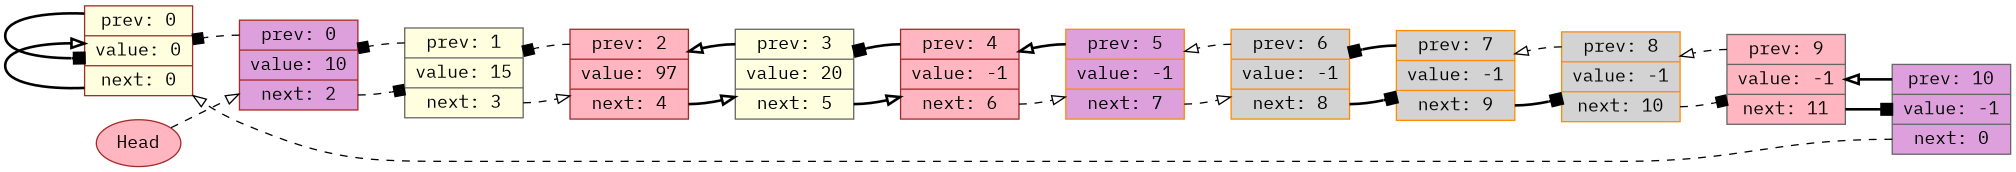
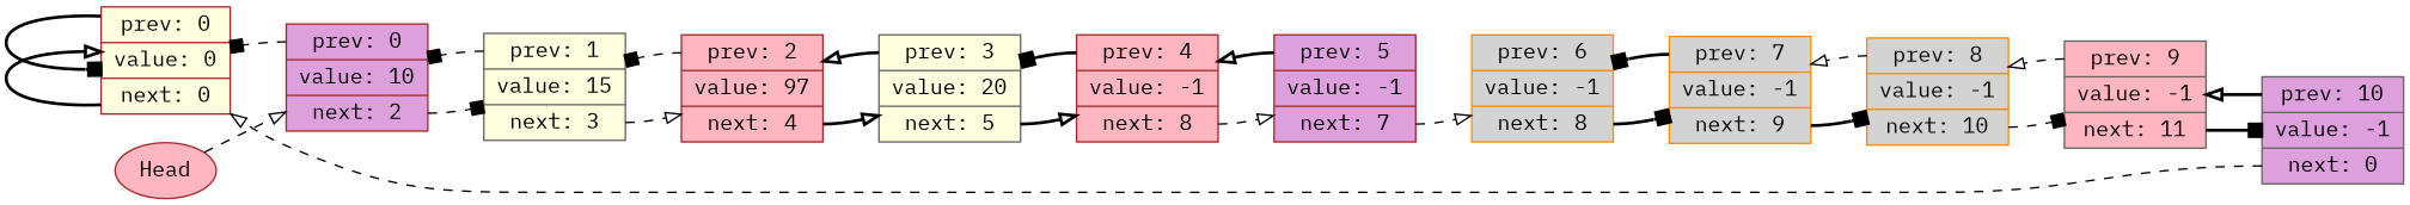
  digraph {
    compound=true
    fontname="IBM Plex Mono"
    newrank=true
    rankdir=LR
    node [color=brown fillcolor=lightpink fontname="IBM Plex Mono" shape=record style=filled]
    edge [arrowhead=onormal fontname="IBM Plex Mono" style=dashed]
    n1 [fillcolor=lightyellow label="<p>prev: 0 | value: 0 | <n>next: 0"]
    n2 [fillcolor=plum label="<p>prev: 0 | value: 10 | <n>next: 2"]
    n3 [color=gray40 fillcolor=lightyellow label="<p>prev: 1 | value: 15 | <n>next: 3"]
    n4 [label="<p>prev: 2 | value: 97 | <n>next: 4"]
    n5 [color=gray40 fillcolor=lightyellow label="<p>prev: 3 | value: 20 | <n>next: 5"]
-   n6 [label="<p>prev: 4 | value: -1 | <n>next: 6"]
-   n7 [color=darkorange fillcolor=plum label="<p>prev: 5 | value: -1 | <n>next: 7"]
+   n6 [label="<p>prev: 4 | value: -1 | <n>next: 8"]
+   n7 [fillcolor=plum label="<p>prev: 5 | value: -1 | <n>next: 7"]
    n8 [color=darkorange fillcolor=lightgrey label="<p>prev: 6 | value: -1 | <n>next: 8"]
    n9 [color=darkorange fillcolor=lightgrey label="<p>prev: 7 | value: -1 | <n>next: 9"]
    n10 [color=darkorange fillcolor=lightgrey label="<p>prev: 8 | value: -1 | <n>next: 10"]
    n11 [color=gray40 label="<p>prev: 9 | value: -1 | <n>next: 11"]
    n12 [color=gray40 fillcolor=plum label="<p>prev: 10 | value: -1 | <n>next: 0"]
    Head [shape=""]
    subgraph sub_1 {
      fontsize=20
      label=0
      n1
    }
    subgraph sub_2 {
      fontsize=20
      label=1
      n2
    }
    subgraph sub_3 {
      fontsize=20
      label=2
      n3
    }
    subgraph sub_4 {
      fontsize=20
      label=3
      n4
    }
    subgraph sub_5 {
      fontsize=20
      label=4
      n5
    }
    subgraph sub_6 {
      fontsize=20
      label=5
      n6
    }
    subgraph sub_7 {
      fontsize=20
      label=6
      n7
    }
    subgraph sub_8 {
      fontsize=20
      label=7
      n8
    }
    subgraph sub_9 {
      fontsize=20
      label=8
      n9
    }
    subgraph sub_10 {
      fontsize=20
      label=9
      n10
    }
    subgraph sub_11 {
      fontsize=20
      label=10
      n11
    }
    subgraph sub_12 {
      fontsize=20
      label=11
      n12
    }
    n1 -> n1 [arrowhead=box style=bold tailport=p]
    n1 -> n1 [style=bold tailport=n]
    n1 -> n2 [minlen=1.5 style=invis weight=1 arrowhead=""]
    n2 -> n1 [arrowhead=box tailport=p]
    n2 -> n3 [minlen=1.5 style=invis weight=1 arrowhead=""]
    n2 -> n3 [arrowhead=box tailport=n]
    n3 -> n2 [arrowhead=box tailport=p]
    n3 -> n4 [minlen=1.5 style=invis weight=1 arrowhead=""]
    n3 -> n4 [tailport=n]
    n4 -> n3 [arrowhead=box tailport=p]
    n4 -> n5 [minlen=1.5 style=invis weight=1 arrowhead=""]
    n4 -> n5 [style=bold tailport=n]
    n5 -> n4 [style=bold tailport=p]
    n5 -> n6 [minlen=1.5 style=invis weight=1 arrowhead=""]
    n5 -> n6 [style=bold tailport=n]
    n6 -> n5 [arrowhead=box style=bold tailport=p]
    n6 -> n7 [minlen=1.5 style=invis weight=1 arrowhead=""]
    n6 -> n7 [tailport=n]
    n7 -> n6 [style=bold tailport=p]
    n7 -> n8 [minlen=1.5 style=invis weight=1 arrowhead=""]
    n7 -> n8 [tailport=n]
-   n8 -> n7 [tailport=p]
    n8 -> n9 [minlen=1.5 style=invis weight=1 arrowhead=""]
    n8 -> n9 [arrowhead=box style=bold tailport=n]
    n9 -> n8 [arrowhead=box style=bold tailport=p]
    n9 -> n10 [minlen=1.5 style=invis weight=1 arrowhead=""]
    n9 -> n10 [arrowhead=box style=bold tailport=n]
    n10 -> n9 [tailport=p]
    n10 -> n11 [minlen=1.5 style=invis weight=1 arrowhead=""]
    n10 -> n11 [arrowhead=box tailport=n]
    n11 -> n10 [tailport=p]
    n11 -> n12 [minlen=1.5 style=invis weight=1 arrowhead=""]
    n11 -> n12 [arrowhead=box style=bold tailport=n]
    n12 -> n1 [tailport=n]
    n12 -> n11 [style=bold tailport=p]
    Head -> n2
  }
